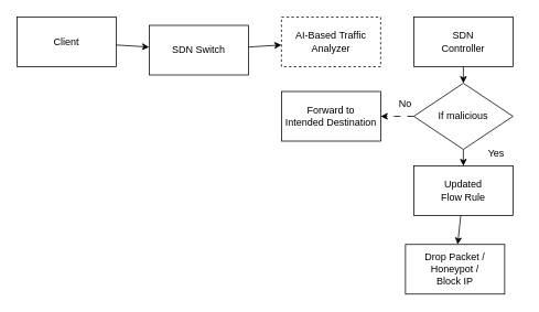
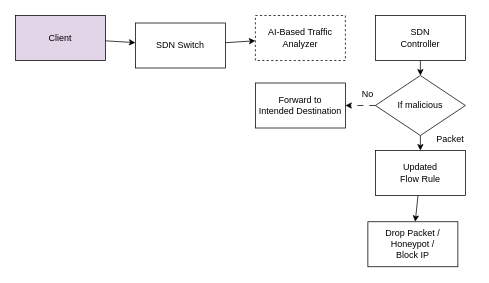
  <mxCell id="0" />
  <mxCell id="1" parent="0" />
  <mxCell id="2" value="" style="edgeStyle=none;html=1;" edge="1" parent="1" source="3" target="5"><mxGeometry relative="1" as="geometry" /></mxCell>
- <mxCell id="3" value="Client" style="rounded=0;whiteSpace=wrap;html=1;" parent="1" vertex="1"><mxGeometry x="20" y="20" width="120" height="60" as="geometry" /></mxCell>
+ <mxCell id="3" value="Client" style="rounded=0;whiteSpace=wrap;html=1;fillColor=#e1d5e7;" parent="1" vertex="1"><mxGeometry x="20" y="20" width="120" height="60" as="geometry" /></mxCell>
  <mxCell id="4" value="" style="edgeStyle=none;html=1;" edge="1" parent="1" source="5" target="6"><mxGeometry relative="1" as="geometry" /></mxCell>
  <mxCell id="5" value="SDN Switch" style="rounded=0;whiteSpace=wrap;html=1;" vertex="1" parent="1"><mxGeometry x="180" y="30" width="120" height="60" as="geometry" /></mxCell>
  <mxCell id="6" value="AI-Based Traffic Analyzer" style="rounded=0;whiteSpace=wrap;html=1;dashed=1;" vertex="1" parent="1"><mxGeometry x="340" y="20" width="120" height="60" as="geometry" /></mxCell>
  <mxCell id="7" style="edgeStyle=none;html=1;entryX=0.5;entryY=0;entryDx=0;entryDy=0;" edge="1" parent="1" source="8" target="14"><mxGeometry relative="1" as="geometry" /></mxCell>
  <mxCell id="8" value="SDN&lt;br&gt;Controller" style="rounded=0;whiteSpace=wrap;html=1;" vertex="1" parent="1"><mxGeometry x="500" y="20" width="120" height="60" as="geometry" /></mxCell>
  <mxCell id="9" value="" style="edgeStyle=none;html=1;" edge="1" parent="1" source="10" target="11"><mxGeometry relative="1" as="geometry" /></mxCell>
  <mxCell id="10" value="Updated &lt;br&gt;Flow Rule" style="rounded=0;whiteSpace=wrap;html=1;" vertex="1" parent="1"><mxGeometry x="500" y="200" width="120" height="60" as="geometry" /></mxCell>
  <mxCell id="11" value="Drop Packet /&lt;br&gt;Honeypot /&lt;br&gt;Block IP" style="rounded=0;whiteSpace=wrap;html=1;" vertex="1" parent="1"><mxGeometry x="490" y="295" width="120" height="60" as="geometry" /></mxCell>
  <mxCell id="12" style="edgeStyle=none;html=1;" edge="1" parent="1" source="14" target="10"><mxGeometry relative="1" as="geometry" /></mxCell>
  <mxCell id="13" style="edgeStyle=none;html=1;dashed=1;dashPattern=8 8;" edge="1" parent="1" source="14"><mxGeometry relative="1" as="geometry"><mxPoint x="460" y="140" as="targetPoint" /></mxGeometry></mxCell>
  <mxCell id="14" value="If malicious" style="rhombus;whiteSpace=wrap;html=1;" vertex="1" parent="1"><mxGeometry x="500" y="100" width="120" height="80" as="geometry" /></mxCell>
- <mxCell id="15" value="Yes" style="text;html=1;strokeColor=none;fillColor=none;align=center;verticalAlign=middle;whiteSpace=wrap;rounded=0;" vertex="1" parent="1"><mxGeometry x="570" y="170" width="60" height="30" as="geometry" /></mxCell>
+ <mxCell id="15" value="Packet" style="text;html=1;strokeColor=none;fillColor=none;align=center;verticalAlign=middle;whiteSpace=wrap;rounded=0;" vertex="1" parent="1"><mxGeometry x="570" y="170" width="60" height="30" as="geometry" /></mxCell>
  <mxCell id="16" value="No" style="text;html=1;strokeColor=none;fillColor=none;align=center;verticalAlign=middle;whiteSpace=wrap;rounded=0;" vertex="1" parent="1"><mxGeometry x="460" y="110" width="60" height="30" as="geometry" /></mxCell>
  <mxCell id="17" value="Forward to &lt;br&gt;Intended Destination" style="rounded=0;whiteSpace=wrap;html=1;" vertex="1" parent="1"><mxGeometry x="340" y="110" width="120" height="60" as="geometry" /></mxCell>
